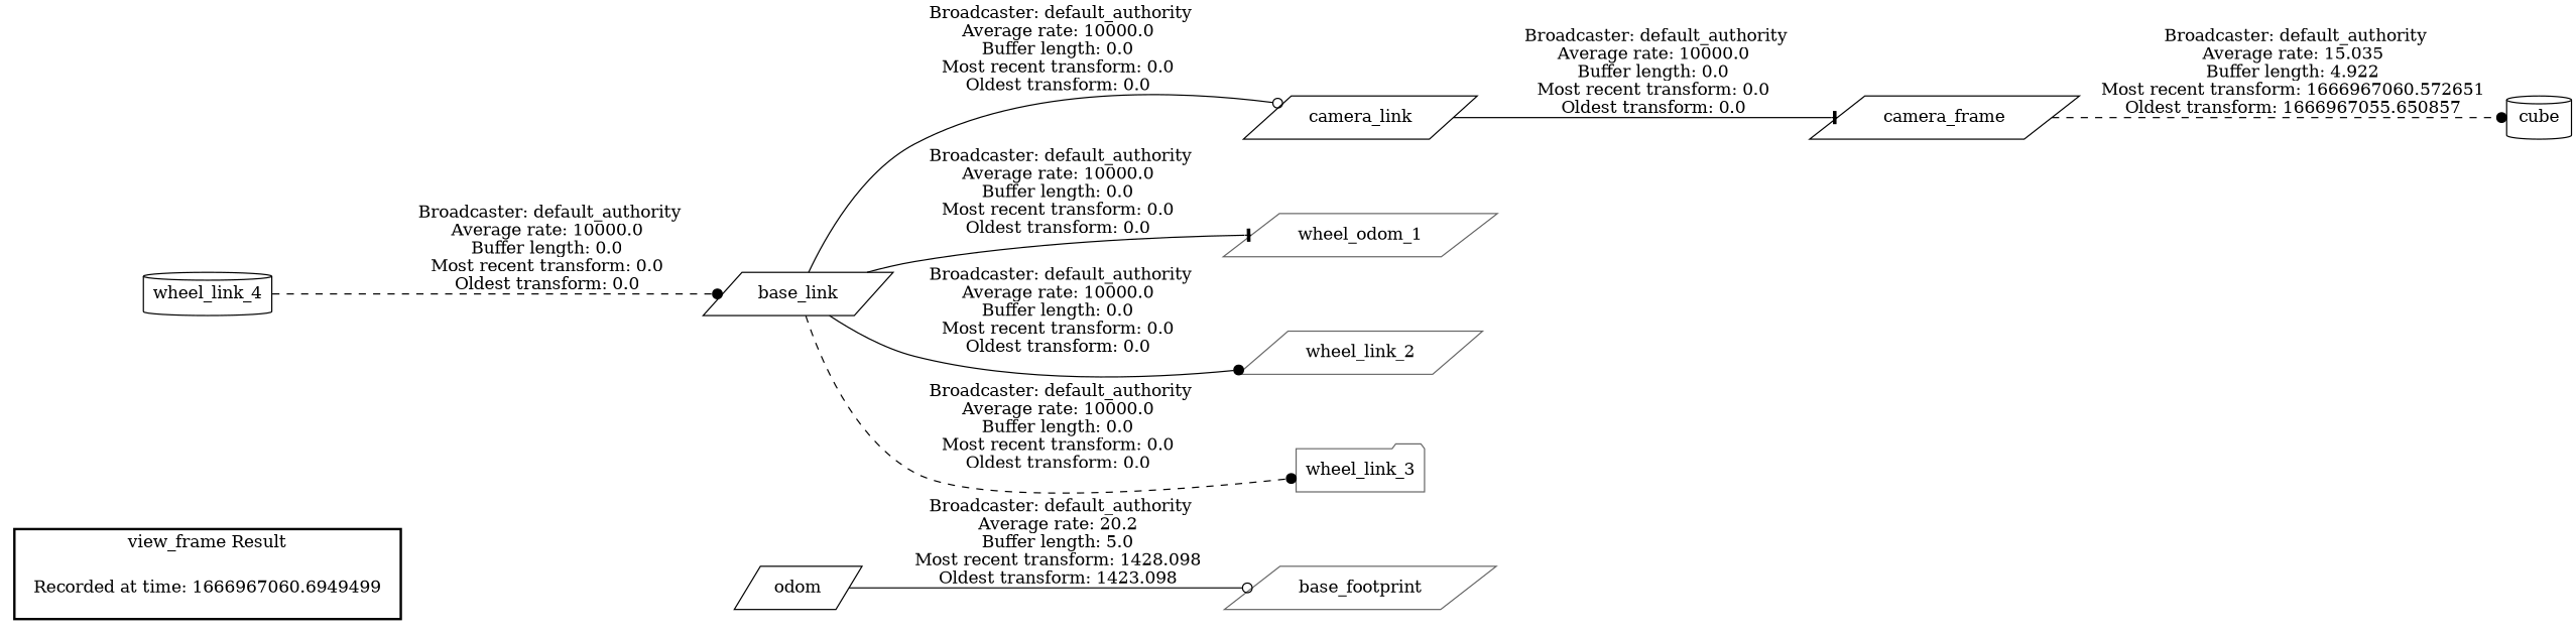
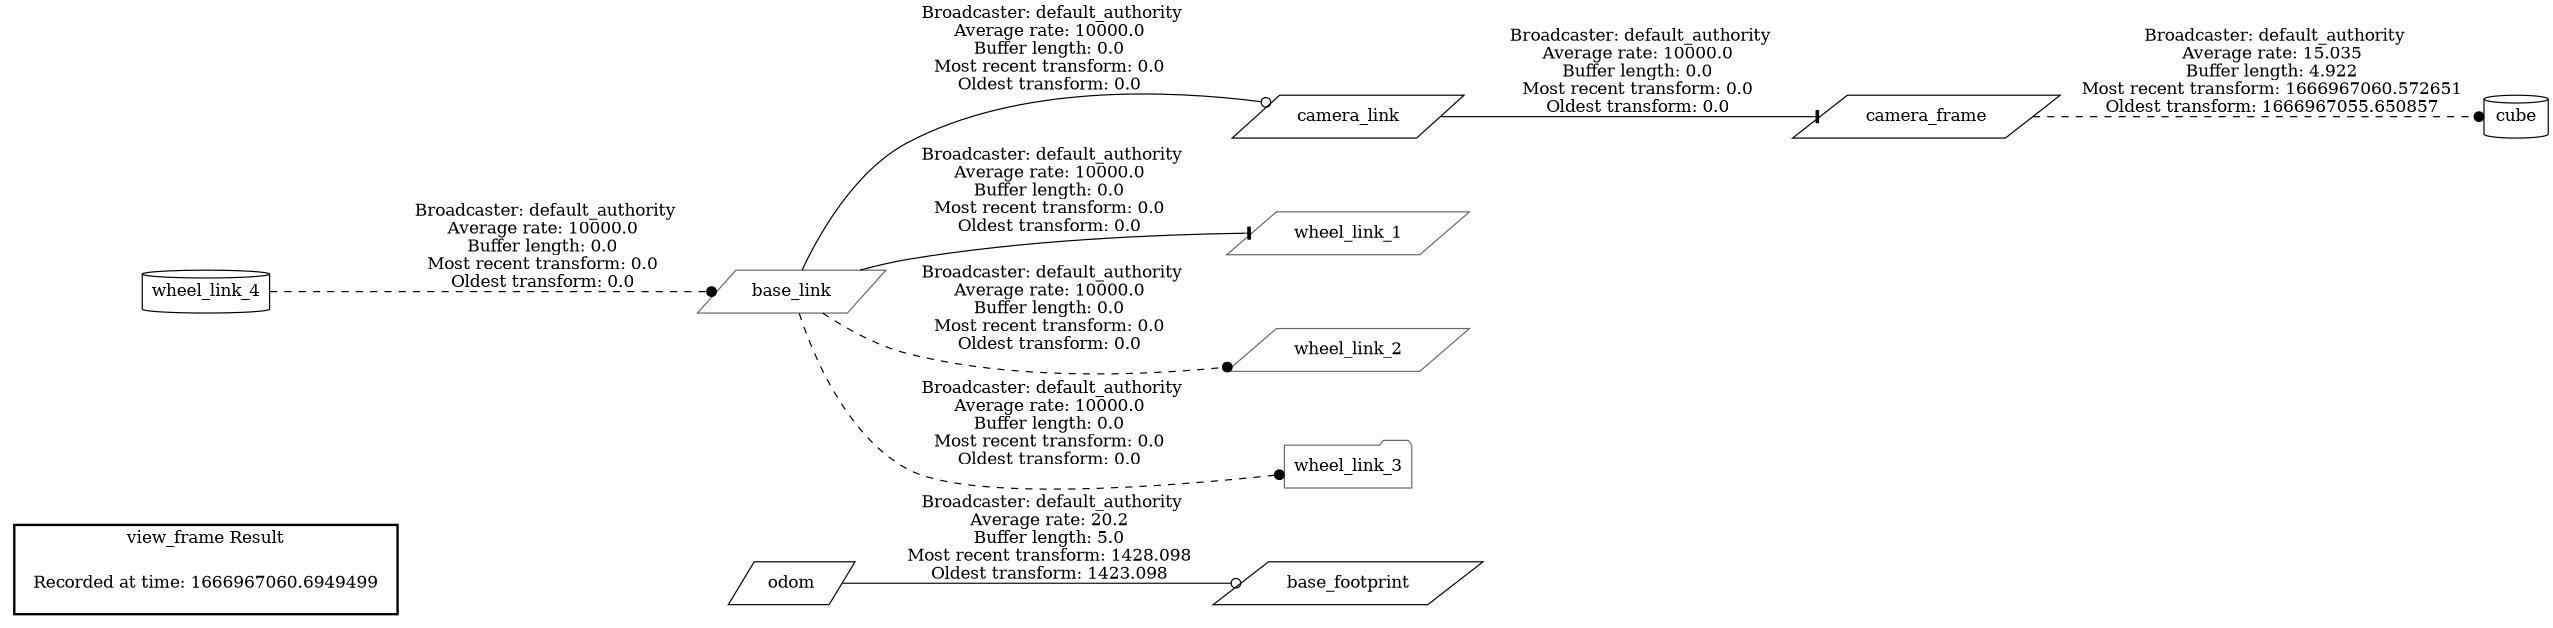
  digraph {
    rankdir=LR
    node [color=gray40 shape=parallelogram]
    edge [style=solid arrowhead=dot]
    "Recorded at time: 1666967060.6949499" [shape=plaintext]
    odom [color=black]
    camera_frame [color=black]
    cube [color=black shape=cylinder]
    camera_link [color=black]
-   base_link [color=black]
-   wheel_link_1 [label=wheel_odom_1]
+   base_link
+   wheel_link_1
    wheel_link_2
    wheel_link_3 [shape=folder]
    wheel_link_4 [color=black shape=cylinder]
-   base_footprint
+   base_footprint [color=black]
    subgraph cluster_1 {
      color=black
      label="view_frame Result"
      style=bold
      "Recorded at time: 1666967060.6949499"
    }
    "Recorded at time: 1666967060.6949499" -> odom [style=invis arrowhead=""]
    odom -> base_footprint [arrowhead=odot label=" Broadcaster: default_authority\nAverage rate: 20.2\nBuffer length: 5.0\nMost recent transform: 1428.098\nOldest transform: 1423.098\n"]
    camera_frame -> cube [label=" Broadcaster: default_authority\nAverage rate: 15.035\nBuffer length: 4.922\nMost recent transform: 1666967060.572651\nOldest transform: 1666967055.650857\n" style=dashed]
    camera_link -> camera_frame [arrowhead=tee label=" Broadcaster: default_authority\nAverage rate: 10000.0\nBuffer length: 0.0\nMost recent transform: 0.0\nOldest transform: 0.0\n"]
    base_link -> camera_link [arrowhead=odot label=" Broadcaster: default_authority\nAverage rate: 10000.0\nBuffer length: 0.0\nMost recent transform: 0.0\nOldest transform: 0.0\n"]
    base_link -> wheel_link_1 [arrowhead=tee label=" Broadcaster: default_authority\nAverage rate: 10000.0\nBuffer length: 0.0\nMost recent transform: 0.0\nOldest transform: 0.0\n"]
-   base_link -> wheel_link_2 [label=" Broadcaster: default_authority\nAverage rate: 10000.0\nBuffer length: 0.0\nMost recent transform: 0.0\nOldest transform: 0.0\n"]
+   base_link -> wheel_link_2 [label=" Broadcaster: default_authority\nAverage rate: 10000.0\nBuffer length: 0.0\nMost recent transform: 0.0\nOldest transform: 0.0\n" style=dashed]
    base_link -> wheel_link_3 [label=" Broadcaster: default_authority\nAverage rate: 10000.0\nBuffer length: 0.0\nMost recent transform: 0.0\nOldest transform: 0.0\n" style=dashed]
    wheel_link_4 -> base_link [label=" Broadcaster: default_authority\nAverage rate: 10000.0\nBuffer length: 0.0\nMost recent transform: 0.0\nOldest transform: 0.0\n" style=dashed]
  }
